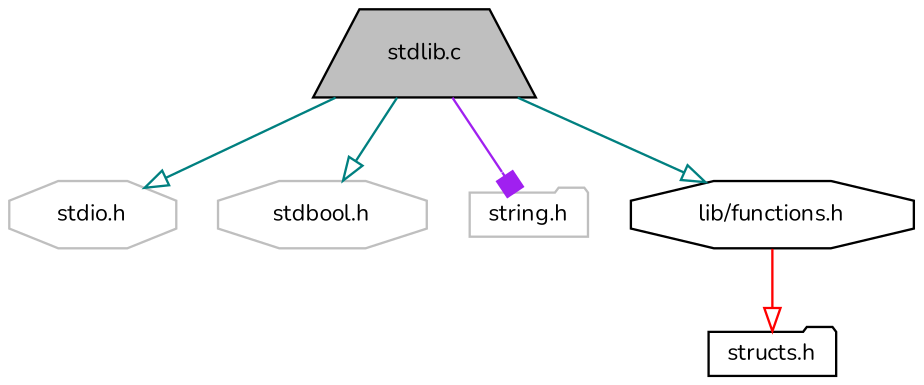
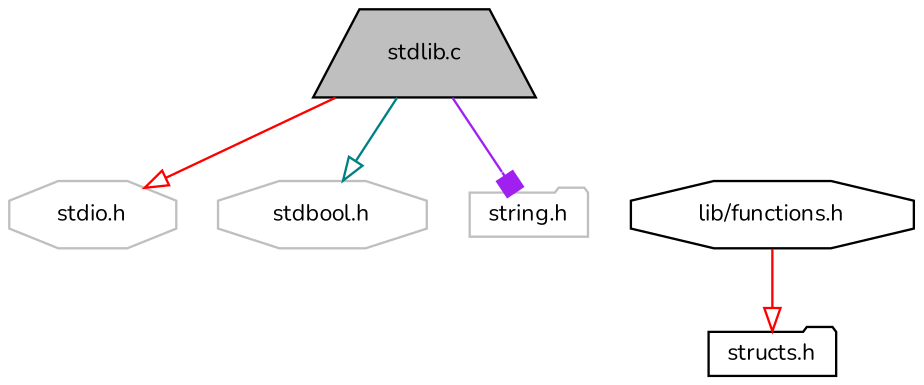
  digraph {
    fontname=Nunito
    node [color=black fillcolor=white fontname=Nunito fontsize=10 shape=octagon style=filled]
    edge [arrowhead=onormal color=red fontname=Nunito fontsize=10 labelfontname=Helvetica labelfontsize=10 style=solid]
    n1 [fillcolor=grey75 fontcolor=black height=0.2 label="stdlib.c" shape=trapezium width=0.4]
    n2 [color=grey75 height=0.2 label="stdio.h" width=0.4]
    n3 [color=grey75 height=0.2 label="stdbool.h" width=0.4]
    n4 [color=grey75 height=0.2 label="string.h" shape=folder width=0.4]
    n5 [height=0.2 label="lib/functions.h" width=0.4]
    n6 [height=0.2 label="structs.h" shape=folder width=0.4]
-   n1 -> n2 [color=teal]
+   n1 -> n2
    n1 -> n3 [color=teal]
    n1 -> n4 [arrowhead=box color=purple]
-   n1 -> n5 [color=teal]
    n5 -> n6
  }
